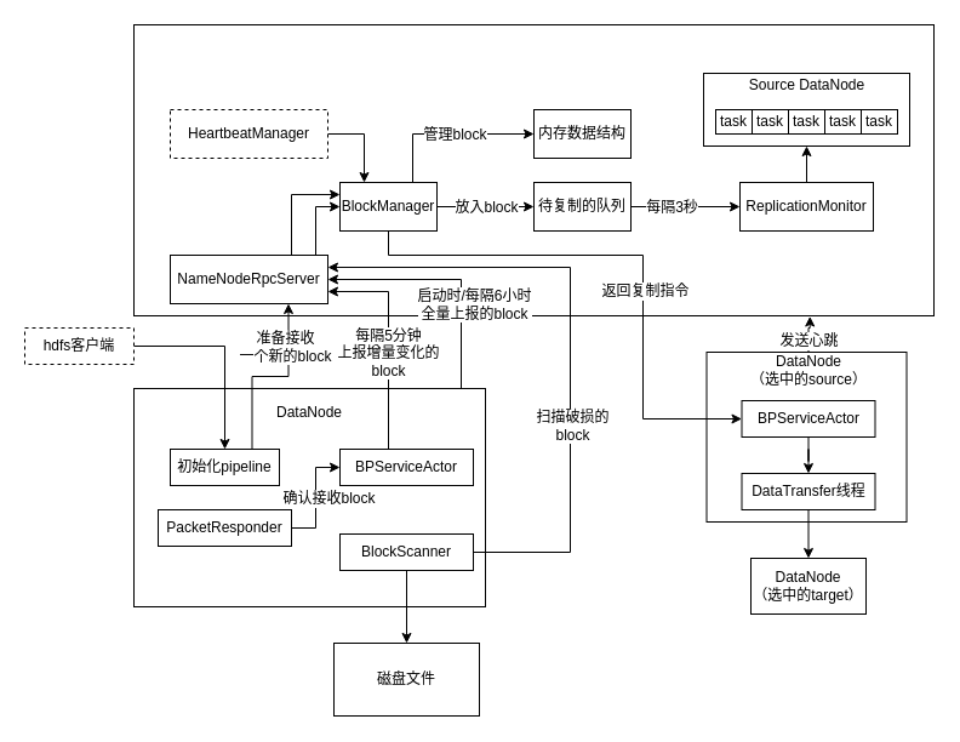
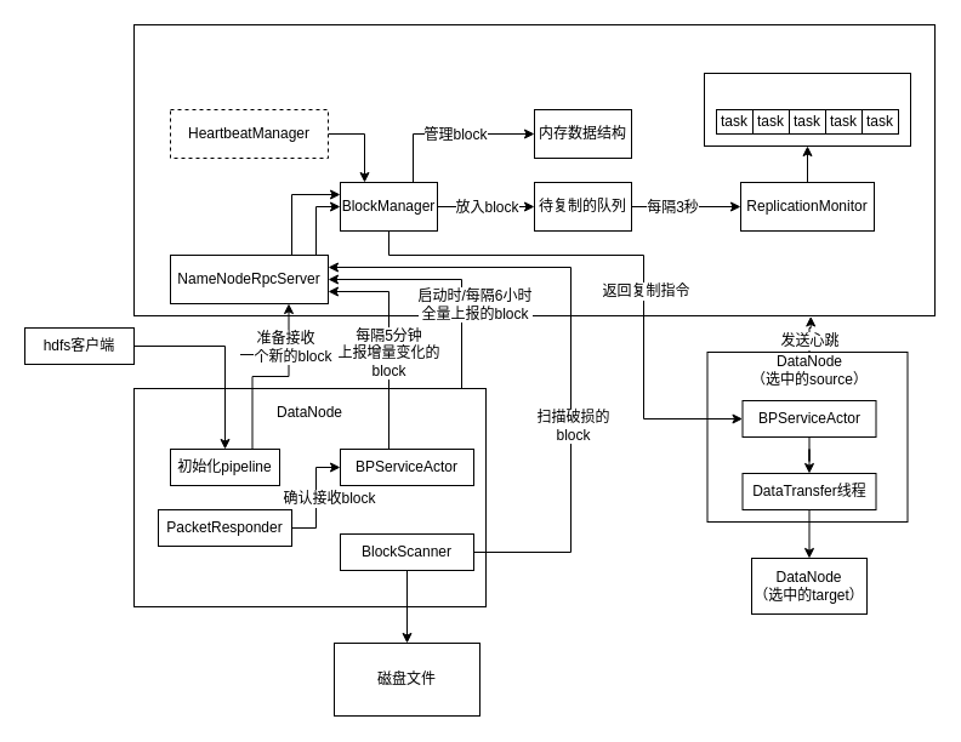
  <mxCell id="0" />
  <mxCell id="1" parent="0" />
  <mxCell id="2" value="" style="rounded=0;whiteSpace=wrap;html=1;" vertex="1" parent="1"><mxGeometry x="110" y="20" width="660" height="240" as="geometry" /></mxCell>
  <mxCell id="3" style="edgeStyle=orthogonalEdgeStyle;rounded=0;orthogonalLoop=1;jettySize=auto;html=1;exitX=0.75;exitY=0;exitDx=0;exitDy=0;entryX=0;entryY=0.5;entryDx=0;entryDy=0;" edge="1" parent="1" source="7" target="10"><mxGeometry relative="1" as="geometry" /></mxCell>
  <mxCell id="4" value="管理block" style="text;html=1;align=center;verticalAlign=middle;resizable=0;points=[];labelBackgroundColor=#ffffff;" vertex="1" connectable="0" parent="3"><mxGeometry x="0.054" relative="1" as="geometry"><mxPoint as="offset" /></mxGeometry></mxCell>
  <mxCell id="5" style="edgeStyle=orthogonalEdgeStyle;rounded=0;orthogonalLoop=1;jettySize=auto;html=1;" edge="1" parent="1" source="7" target="13"><mxGeometry relative="1" as="geometry" /></mxCell>
  <mxCell id="6" value="放入block" style="text;html=1;align=center;verticalAlign=middle;resizable=0;points=[];labelBackgroundColor=#ffffff;" vertex="1" connectable="0" parent="5"><mxGeometry x="-0.255" y="-1" relative="1" as="geometry"><mxPoint x="10" y="-1" as="offset" /></mxGeometry></mxCell>
  <mxCell id="7" value="BlockManager" style="rounded=0;whiteSpace=wrap;html=1;" vertex="1" parent="1"><mxGeometry x="280" y="150" width="80" height="40" as="geometry" /></mxCell>
  <mxCell id="8" style="edgeStyle=orthogonalEdgeStyle;rounded=0;orthogonalLoop=1;jettySize=auto;html=1;entryX=0.25;entryY=0;entryDx=0;entryDy=0;" edge="1" parent="1" source="9" target="7"><mxGeometry relative="1" as="geometry" /></mxCell>
  <mxCell id="9" value="HeartbeatManager" style="rounded=0;whiteSpace=wrap;html=1;dashed=1;" vertex="1" parent="1"><mxGeometry x="140" y="90" width="130" height="40" as="geometry" /></mxCell>
  <mxCell id="10" value="内存数据结构" style="rounded=0;whiteSpace=wrap;html=1;" vertex="1" parent="1"><mxGeometry x="440" y="90" width="80" height="40" as="geometry" /></mxCell>
  <mxCell id="11" style="edgeStyle=orthogonalEdgeStyle;rounded=0;orthogonalLoop=1;jettySize=auto;html=1;entryX=0;entryY=0.5;entryDx=0;entryDy=0;" edge="1" parent="1" source="13" target="15"><mxGeometry relative="1" as="geometry" /></mxCell>
  <mxCell id="12" value="每隔3秒" style="text;html=1;align=center;verticalAlign=middle;resizable=0;points=[];labelBackgroundColor=#ffffff;" vertex="1" connectable="0" parent="11"><mxGeometry x="-0.258" relative="1" as="geometry"><mxPoint as="offset" /></mxGeometry></mxCell>
  <mxCell id="13" value="待复制的队列" style="rounded=0;whiteSpace=wrap;html=1;" vertex="1" parent="1"><mxGeometry x="440" y="150" width="80" height="40" as="geometry" /></mxCell>
  <mxCell id="14" style="edgeStyle=orthogonalEdgeStyle;rounded=0;orthogonalLoop=1;jettySize=auto;html=1;entryX=0.5;entryY=1;entryDx=0;entryDy=0;" edge="1" parent="1" source="15" target="16"><mxGeometry relative="1" as="geometry" /></mxCell>
  <mxCell id="15" value="ReplicationMonitor" style="rounded=0;whiteSpace=wrap;html=1;" vertex="1" parent="1"><mxGeometry x="610" y="150" width="110" height="40" as="geometry" /></mxCell>
  <mxCell id="16" value="" style="rounded=0;whiteSpace=wrap;html=1;" vertex="1" parent="1"><mxGeometry x="580" y="60" width="170" height="60" as="geometry" /></mxCell>
- <mxCell id="17" value="Source DataNode" style="text;html=1;strokeColor=none;fillColor=none;align=center;verticalAlign=middle;whiteSpace=wrap;rounded=0;" vertex="1" parent="1"><mxGeometry x="607.5" y="60" width="115" height="20" as="geometry" /></mxCell>
  <mxCell id="18" value="task" style="rounded=0;whiteSpace=wrap;html=1;" vertex="1" parent="1"><mxGeometry x="590" y="90" width="30" height="20" as="geometry" /></mxCell>
  <mxCell id="19" value="task" style="rounded=0;whiteSpace=wrap;html=1;" vertex="1" parent="1"><mxGeometry x="620" y="90" width="30" height="20" as="geometry" /></mxCell>
  <mxCell id="20" value="task" style="rounded=0;whiteSpace=wrap;html=1;" vertex="1" parent="1"><mxGeometry x="650" y="90" width="30" height="20" as="geometry" /></mxCell>
  <mxCell id="21" value="task" style="rounded=0;whiteSpace=wrap;html=1;" vertex="1" parent="1"><mxGeometry x="680" y="90" width="30" height="20" as="geometry" /></mxCell>
  <mxCell id="22" value="task" style="rounded=0;whiteSpace=wrap;html=1;" vertex="1" parent="1"><mxGeometry x="710" y="90" width="30" height="20" as="geometry" /></mxCell>
  <mxCell id="23" style="edgeStyle=orthogonalEdgeStyle;rounded=0;orthogonalLoop=1;jettySize=auto;html=1;exitX=1;exitY=0.75;exitDx=0;exitDy=0;entryX=0;entryY=0.5;entryDx=0;entryDy=0;" edge="1" parent="1" source="25" target="7"><mxGeometry relative="1" as="geometry"><Array as="points"><mxPoint x="270" y="210" /><mxPoint x="260" y="210" /><mxPoint x="260" y="170" /></Array></mxGeometry></mxCell>
  <mxCell id="24" style="edgeStyle=orthogonalEdgeStyle;rounded=0;orthogonalLoop=1;jettySize=auto;html=1;exitX=0.75;exitY=0;exitDx=0;exitDy=0;entryX=0;entryY=0.25;entryDx=0;entryDy=0;" edge="1" parent="1" source="25" target="7"><mxGeometry relative="1" as="geometry"><Array as="points"><mxPoint x="240" y="210" /><mxPoint x="240" y="160" /></Array></mxGeometry></mxCell>
  <mxCell id="25" value="NameNodeRpcServer" style="rounded=0;whiteSpace=wrap;html=1;" vertex="1" parent="1"><mxGeometry x="140" y="210" width="130" height="40" as="geometry" /></mxCell>
  <mxCell id="26" style="edgeStyle=orthogonalEdgeStyle;rounded=0;orthogonalLoop=1;jettySize=auto;html=1;entryX=1;entryY=0.5;entryDx=0;entryDy=0;" edge="1" parent="1" source="28" target="25"><mxGeometry relative="1" as="geometry"><Array as="points"><mxPoint x="380" y="230" /></Array></mxGeometry></mxCell>
  <mxCell id="27" value="启动时/每隔6小时&lt;br&gt;全量上报的block" style="text;html=1;align=center;verticalAlign=middle;resizable=0;points=[];labelBackgroundColor=#ffffff;" vertex="1" connectable="0" parent="26"><mxGeometry x="-0.678" y="1" relative="1" as="geometry"><mxPoint x="11" y="-38" as="offset" /></mxGeometry></mxCell>
  <mxCell id="28" value="" style="rounded=0;whiteSpace=wrap;html=1;" vertex="1" parent="1"><mxGeometry x="110" y="320" width="290" height="180" as="geometry" /></mxCell>
  <mxCell id="29" value="DataNode" style="text;html=1;strokeColor=none;fillColor=none;align=center;verticalAlign=middle;whiteSpace=wrap;rounded=0;" vertex="1" parent="1"><mxGeometry x="235" y="330" width="40" height="20" as="geometry" /></mxCell>
  <mxCell id="30" style="edgeStyle=orthogonalEdgeStyle;rounded=0;orthogonalLoop=1;jettySize=auto;html=1;exitX=0.75;exitY=0;exitDx=0;exitDy=0;entryX=0.75;entryY=1;entryDx=0;entryDy=0;" edge="1" parent="1" source="32" target="25"><mxGeometry relative="1" as="geometry" /></mxCell>
  <mxCell id="31" value="准备接收&lt;br&gt;一个新的block" style="text;html=1;align=center;verticalAlign=middle;resizable=0;points=[];labelBackgroundColor=#ffffff;" vertex="1" connectable="0" parent="30"><mxGeometry x="0.255" relative="1" as="geometry"><mxPoint x="-2.97" y="-21" as="offset" /></mxGeometry></mxCell>
  <mxCell id="32" value="初始化pipeline" style="rounded=0;whiteSpace=wrap;html=1;" vertex="1" parent="1"><mxGeometry x="140" y="370" width="90" height="30" as="geometry" /></mxCell>
  <mxCell id="33" style="edgeStyle=orthogonalEdgeStyle;rounded=0;orthogonalLoop=1;jettySize=auto;html=1;entryX=0.5;entryY=0;entryDx=0;entryDy=0;" edge="1" parent="1" source="34" target="32"><mxGeometry relative="1" as="geometry" /></mxCell>
- <mxCell id="34" value="hdfs客户端" style="rounded=0;whiteSpace=wrap;html=1;dashed=1;" vertex="1" parent="1"><mxGeometry y="270" width="90" height="30" as="geometry" x="20" /></mxCell>
+ <mxCell id="34" value="hdfs客户端" style="rounded=0;whiteSpace=wrap;html=1;" vertex="1" parent="1"><mxGeometry y="270" width="90" height="30" as="geometry" x="20" /></mxCell>
  <mxCell id="35" style="edgeStyle=orthogonalEdgeStyle;rounded=0;orthogonalLoop=1;jettySize=auto;html=1;entryX=0;entryY=0.5;entryDx=0;entryDy=0;" edge="1" parent="1" source="37" target="40"><mxGeometry relative="1" as="geometry" /></mxCell>
  <mxCell id="36" value="确认接收block" style="text;html=1;align=center;verticalAlign=middle;resizable=0;points=[];labelBackgroundColor=#ffffff;" vertex="1" connectable="0" parent="35"><mxGeometry x="-0.148" y="1" relative="1" as="geometry"><mxPoint x="11" y="-7" as="offset" /></mxGeometry></mxCell>
  <mxCell id="37" value="PacketResponder" style="rounded=0;whiteSpace=wrap;html=1;" vertex="1" parent="1"><mxGeometry x="130" y="420" width="110" height="30" as="geometry" /></mxCell>
  <mxCell id="38" style="edgeStyle=orthogonalEdgeStyle;rounded=0;orthogonalLoop=1;jettySize=auto;html=1;entryX=1;entryY=0.75;entryDx=0;entryDy=0;" edge="1" parent="1" source="40" target="25"><mxGeometry relative="1" as="geometry"><Array as="points"><mxPoint x="320" y="240" /></Array></mxGeometry></mxCell>
  <mxCell id="39" value="每隔5分钟&lt;br&gt;上报增量变化的&lt;br&gt;block" style="text;html=1;align=center;verticalAlign=middle;resizable=0;points=[];labelBackgroundColor=#ffffff;" vertex="1" connectable="0" parent="38"><mxGeometry x="-0.11" y="1" relative="1" as="geometry"><mxPoint as="offset" /></mxGeometry></mxCell>
  <mxCell id="40" value="BPServiceActor" style="rounded=0;whiteSpace=wrap;html=1;" vertex="1" parent="1"><mxGeometry x="280" y="370" width="110" height="30" as="geometry" /></mxCell>
  <mxCell id="41" style="edgeStyle=orthogonalEdgeStyle;rounded=0;orthogonalLoop=1;jettySize=auto;html=1;entryX=1;entryY=0.25;entryDx=0;entryDy=0;" edge="1" parent="1" source="44" target="25"><mxGeometry relative="1" as="geometry"><Array as="points"><mxPoint x="470" y="455" /><mxPoint x="470" y="220" /></Array></mxGeometry></mxCell>
  <mxCell id="42" value="扫描破损的&lt;br&gt;block" style="text;html=1;align=center;verticalAlign=middle;resizable=0;points=[];labelBackgroundColor=#ffffff;" vertex="1" connectable="0" parent="41"><mxGeometry x="-0.281" y="-1" relative="1" as="geometry"><mxPoint as="offset" /></mxGeometry></mxCell>
  <mxCell id="43" style="edgeStyle=orthogonalEdgeStyle;rounded=0;orthogonalLoop=1;jettySize=auto;html=1;entryX=0.5;entryY=0;entryDx=0;entryDy=0;" edge="1" parent="1" source="44" target="45"><mxGeometry relative="1" as="geometry" /></mxCell>
  <mxCell id="44" value="BlockScanner" style="rounded=0;whiteSpace=wrap;html=1;" vertex="1" parent="1"><mxGeometry x="280" y="440" width="110" height="30" as="geometry" /></mxCell>
  <mxCell id="45" value="磁盘文件" style="rounded=0;whiteSpace=wrap;html=1;" vertex="1" parent="1"><mxGeometry x="275" y="530" width="120" height="60" as="geometry" /></mxCell>
  <mxCell id="46" value="" style="rounded=0;whiteSpace=wrap;html=1;" vertex="1" parent="1"><mxGeometry x="582.5" y="290" width="165" height="140" as="geometry" /></mxCell>
  <mxCell id="47" style="edgeStyle=orthogonalEdgeStyle;rounded=0;orthogonalLoop=1;jettySize=auto;html=1;entryX=0.845;entryY=1.002;entryDx=0;entryDy=0;entryPerimeter=0;" edge="1" parent="1" source="49" target="2"><mxGeometry relative="1" as="geometry" /></mxCell>
  <mxCell id="48" value="发送心跳" style="text;html=1;align=center;verticalAlign=middle;resizable=0;points=[];labelBackgroundColor=#ffffff;" vertex="1" connectable="0" parent="47"><mxGeometry x="-0.612" relative="1" as="geometry"><mxPoint x="0.06" y="-3.89" as="offset" /></mxGeometry></mxCell>
  <mxCell id="49" value="DataNode&lt;br&gt;（选中的source）" style="text;html=1;strokeColor=none;fillColor=none;align=center;verticalAlign=middle;whiteSpace=wrap;rounded=0;" vertex="1" parent="1"><mxGeometry x="615.5" y="290" width="102" height="30" as="geometry" /></mxCell>
  <mxCell id="50" style="edgeStyle=orthogonalEdgeStyle;rounded=0;orthogonalLoop=1;jettySize=auto;html=1;entryX=0.5;entryY=0;entryDx=0;entryDy=0;" edge="1" parent="1" source="51" target="53"><mxGeometry relative="1" as="geometry" /></mxCell>
  <mxCell id="51" value="BPServiceActor" style="rounded=0;whiteSpace=wrap;html=1;" vertex="1" parent="1"><mxGeometry x="611.5" y="330" width="110" height="30" as="geometry" /></mxCell>
  <mxCell id="52" style="edgeStyle=orthogonalEdgeStyle;rounded=0;orthogonalLoop=1;jettySize=auto;html=1;" edge="1" parent="1" source="53" target="54"><mxGeometry relative="1" as="geometry" /></mxCell>
  <mxCell id="53" value="DataTransfer线程" style="rounded=0;whiteSpace=wrap;html=1;" vertex="1" parent="1"><mxGeometry x="611.5" y="390" width="110" height="30" as="geometry" /></mxCell>
  <mxCell id="54" value="DataNode&lt;br&gt;（选中的target）" style="rounded=0;whiteSpace=wrap;html=1;" vertex="1" parent="1"><mxGeometry x="619" y="460" width="95" height="46" as="geometry" /></mxCell>
  <mxCell id="55" style="edgeStyle=orthogonalEdgeStyle;rounded=0;orthogonalLoop=1;jettySize=auto;html=1;exitX=0.5;exitY=1;exitDx=0;exitDy=0;entryX=0;entryY=0.5;entryDx=0;entryDy=0;" edge="1" parent="1" source="7" target="51"><mxGeometry relative="1" as="geometry"><Array as="points"><mxPoint x="320" y="210" /><mxPoint x="530" y="210" /><mxPoint x="530" y="345" /></Array></mxGeometry></mxCell>
  <mxCell id="56" value="返回复制指令" style="text;html=1;align=center;verticalAlign=middle;resizable=0;points=[];labelBackgroundColor=#ffffff;" vertex="1" connectable="0" parent="55"><mxGeometry x="0.216" y="1" relative="1" as="geometry"><mxPoint y="-12" as="offset" /></mxGeometry></mxCell>
